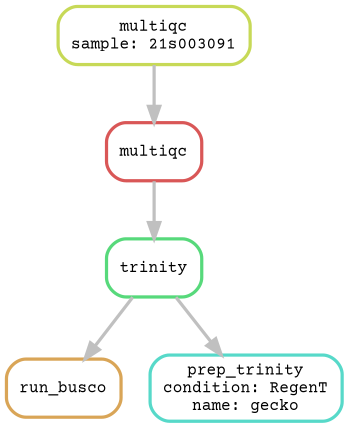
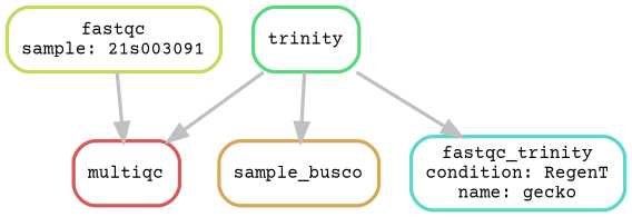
  digraph {
    bgcolor=white
    fontname="Courier Prime"
    node [fontname="Courier Prime" fontsize=10 penwidth=2 shape=box style=rounded]
    edge [color=grey fontname="Courier Prime" penwidth=2]
    n1 [color="0.00 0.6 0.85" label=multiqc]
-   n2 [color="0.19 0.6 0.85" label="multiqc\nsample: 21s003091"]
+   n2 [color="0.19 0.6 0.85" label="fastqc\nsample: 21s003091"]
    n3 [color="0.38 0.6 0.85" label=trinity]
-   n4 [color="0.10 0.6 0.85" label=run_busco]
-   n5 [color="0.48 0.6 0.85" label="prep_trinity\ncondition: RegenT\nname: gecko"]
+   n4 [color="0.10 0.6 0.85" label=sample_busco]
+   n5 [color="0.48 0.6 0.85" label="fastqc_trinity\ncondition: RegenT\nname: gecko"]
    n2 -> n1
-   n1 -> n3
+   n3 -> n1
    n3 -> n4
    n3 -> n5
  }
